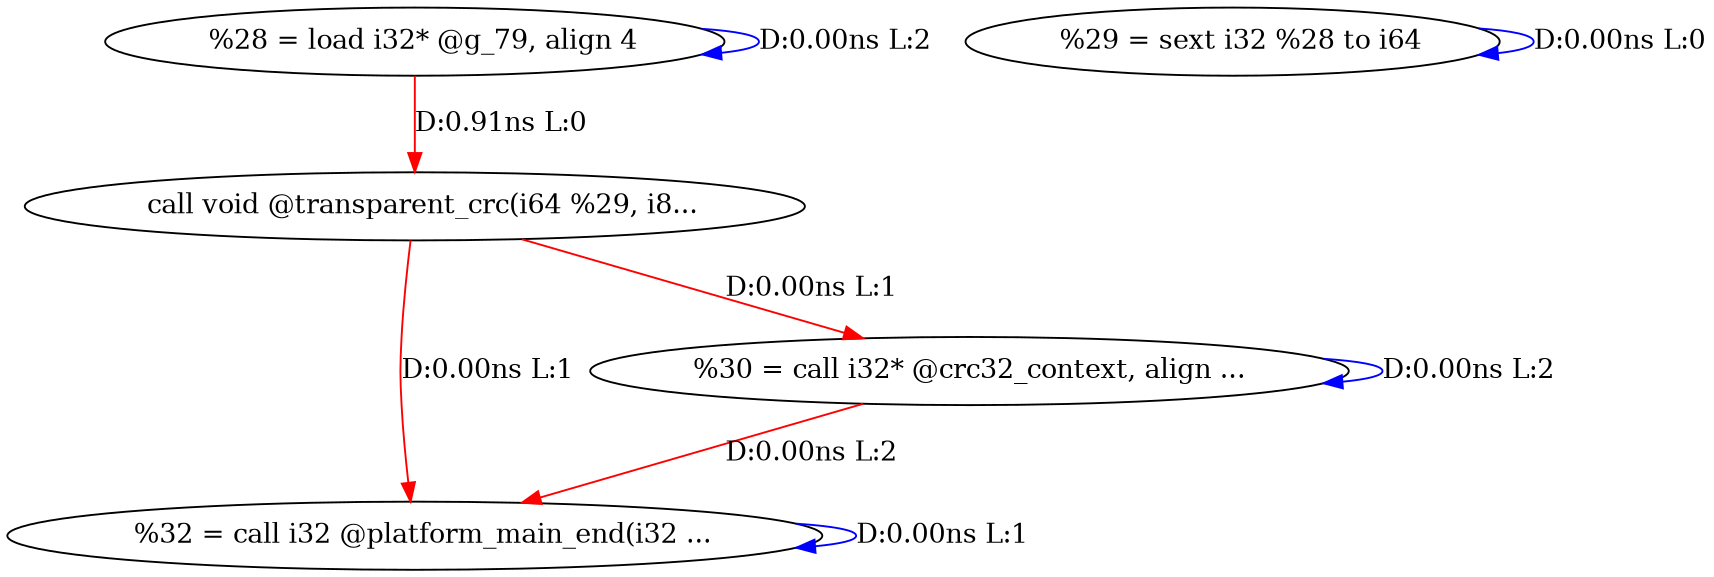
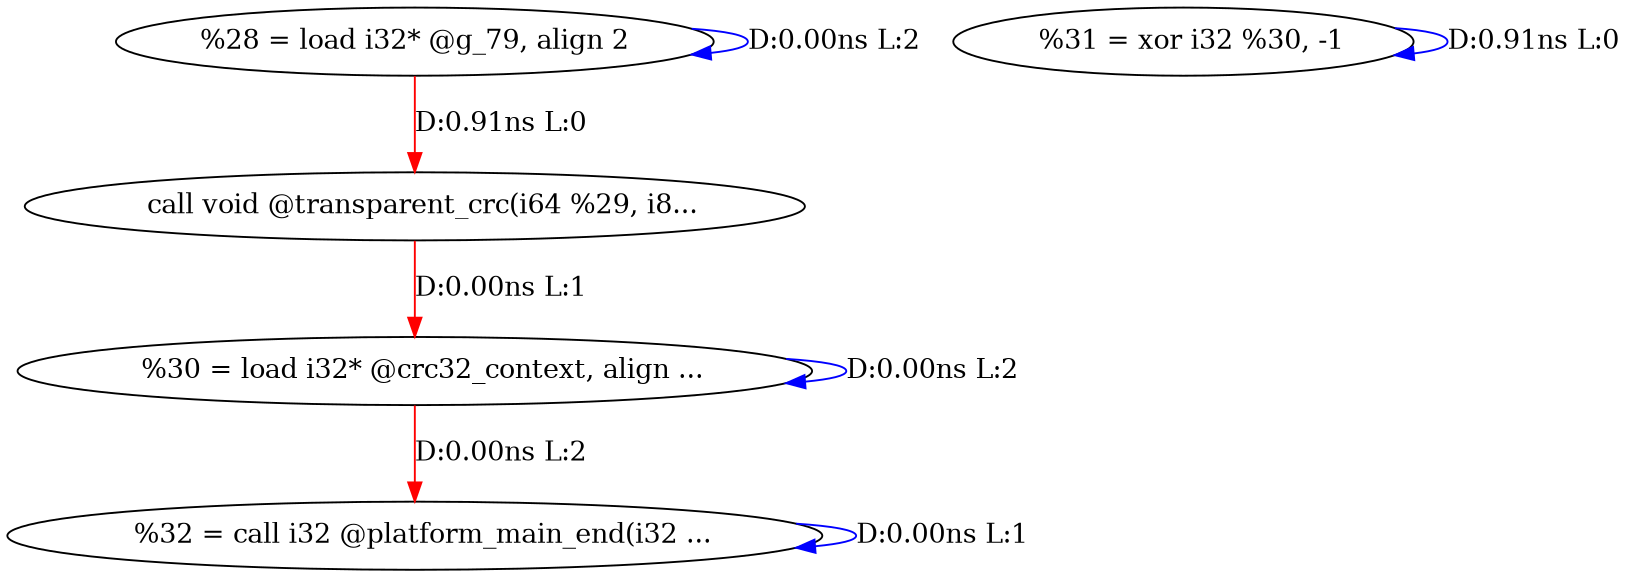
  digraph {
    edge [color=blue]
-   n1 [label="  %28 = load i32* @g_79, align 4"]
+   n1 [label="%28 = load i32* @g_79, align 2"]
    n2 [label="  call void @transparent_crc(i64 %29, i8..."]
    n3 [label="  %32 = call i32 @platform_main_end(i32 ..."]
-   n4 [label="%30 = call i32* @crc32_context, align ..."]
-   n5 [label="  %29 = sext i32 %28 to i64"]
+   n4 [label="  %30 = load i32* @crc32_context, align ..."]
+   n6 [label="  %31 = xor i32 %30, -1"]
    n1 -> n1 [label="D:0.00ns L:2"]
    n1 -> n2 [color=red label="D:0.91ns L:0"]
-   n2 -> n3 [color=red label="D:0.00ns L:1"]
    n2 -> n4 [color=red label="D:0.00ns L:1"]
    n3 -> n3 [label="D:0.00ns L:1"]
    n4 -> n3 [color=red label="D:0.00ns L:2"]
    n4 -> n4 [label="D:0.00ns L:2"]
-   n5 -> n5 [label="D:0.00ns L:0"]
+   n6 -> n6 [label="D:0.91ns L:0"]
  }
